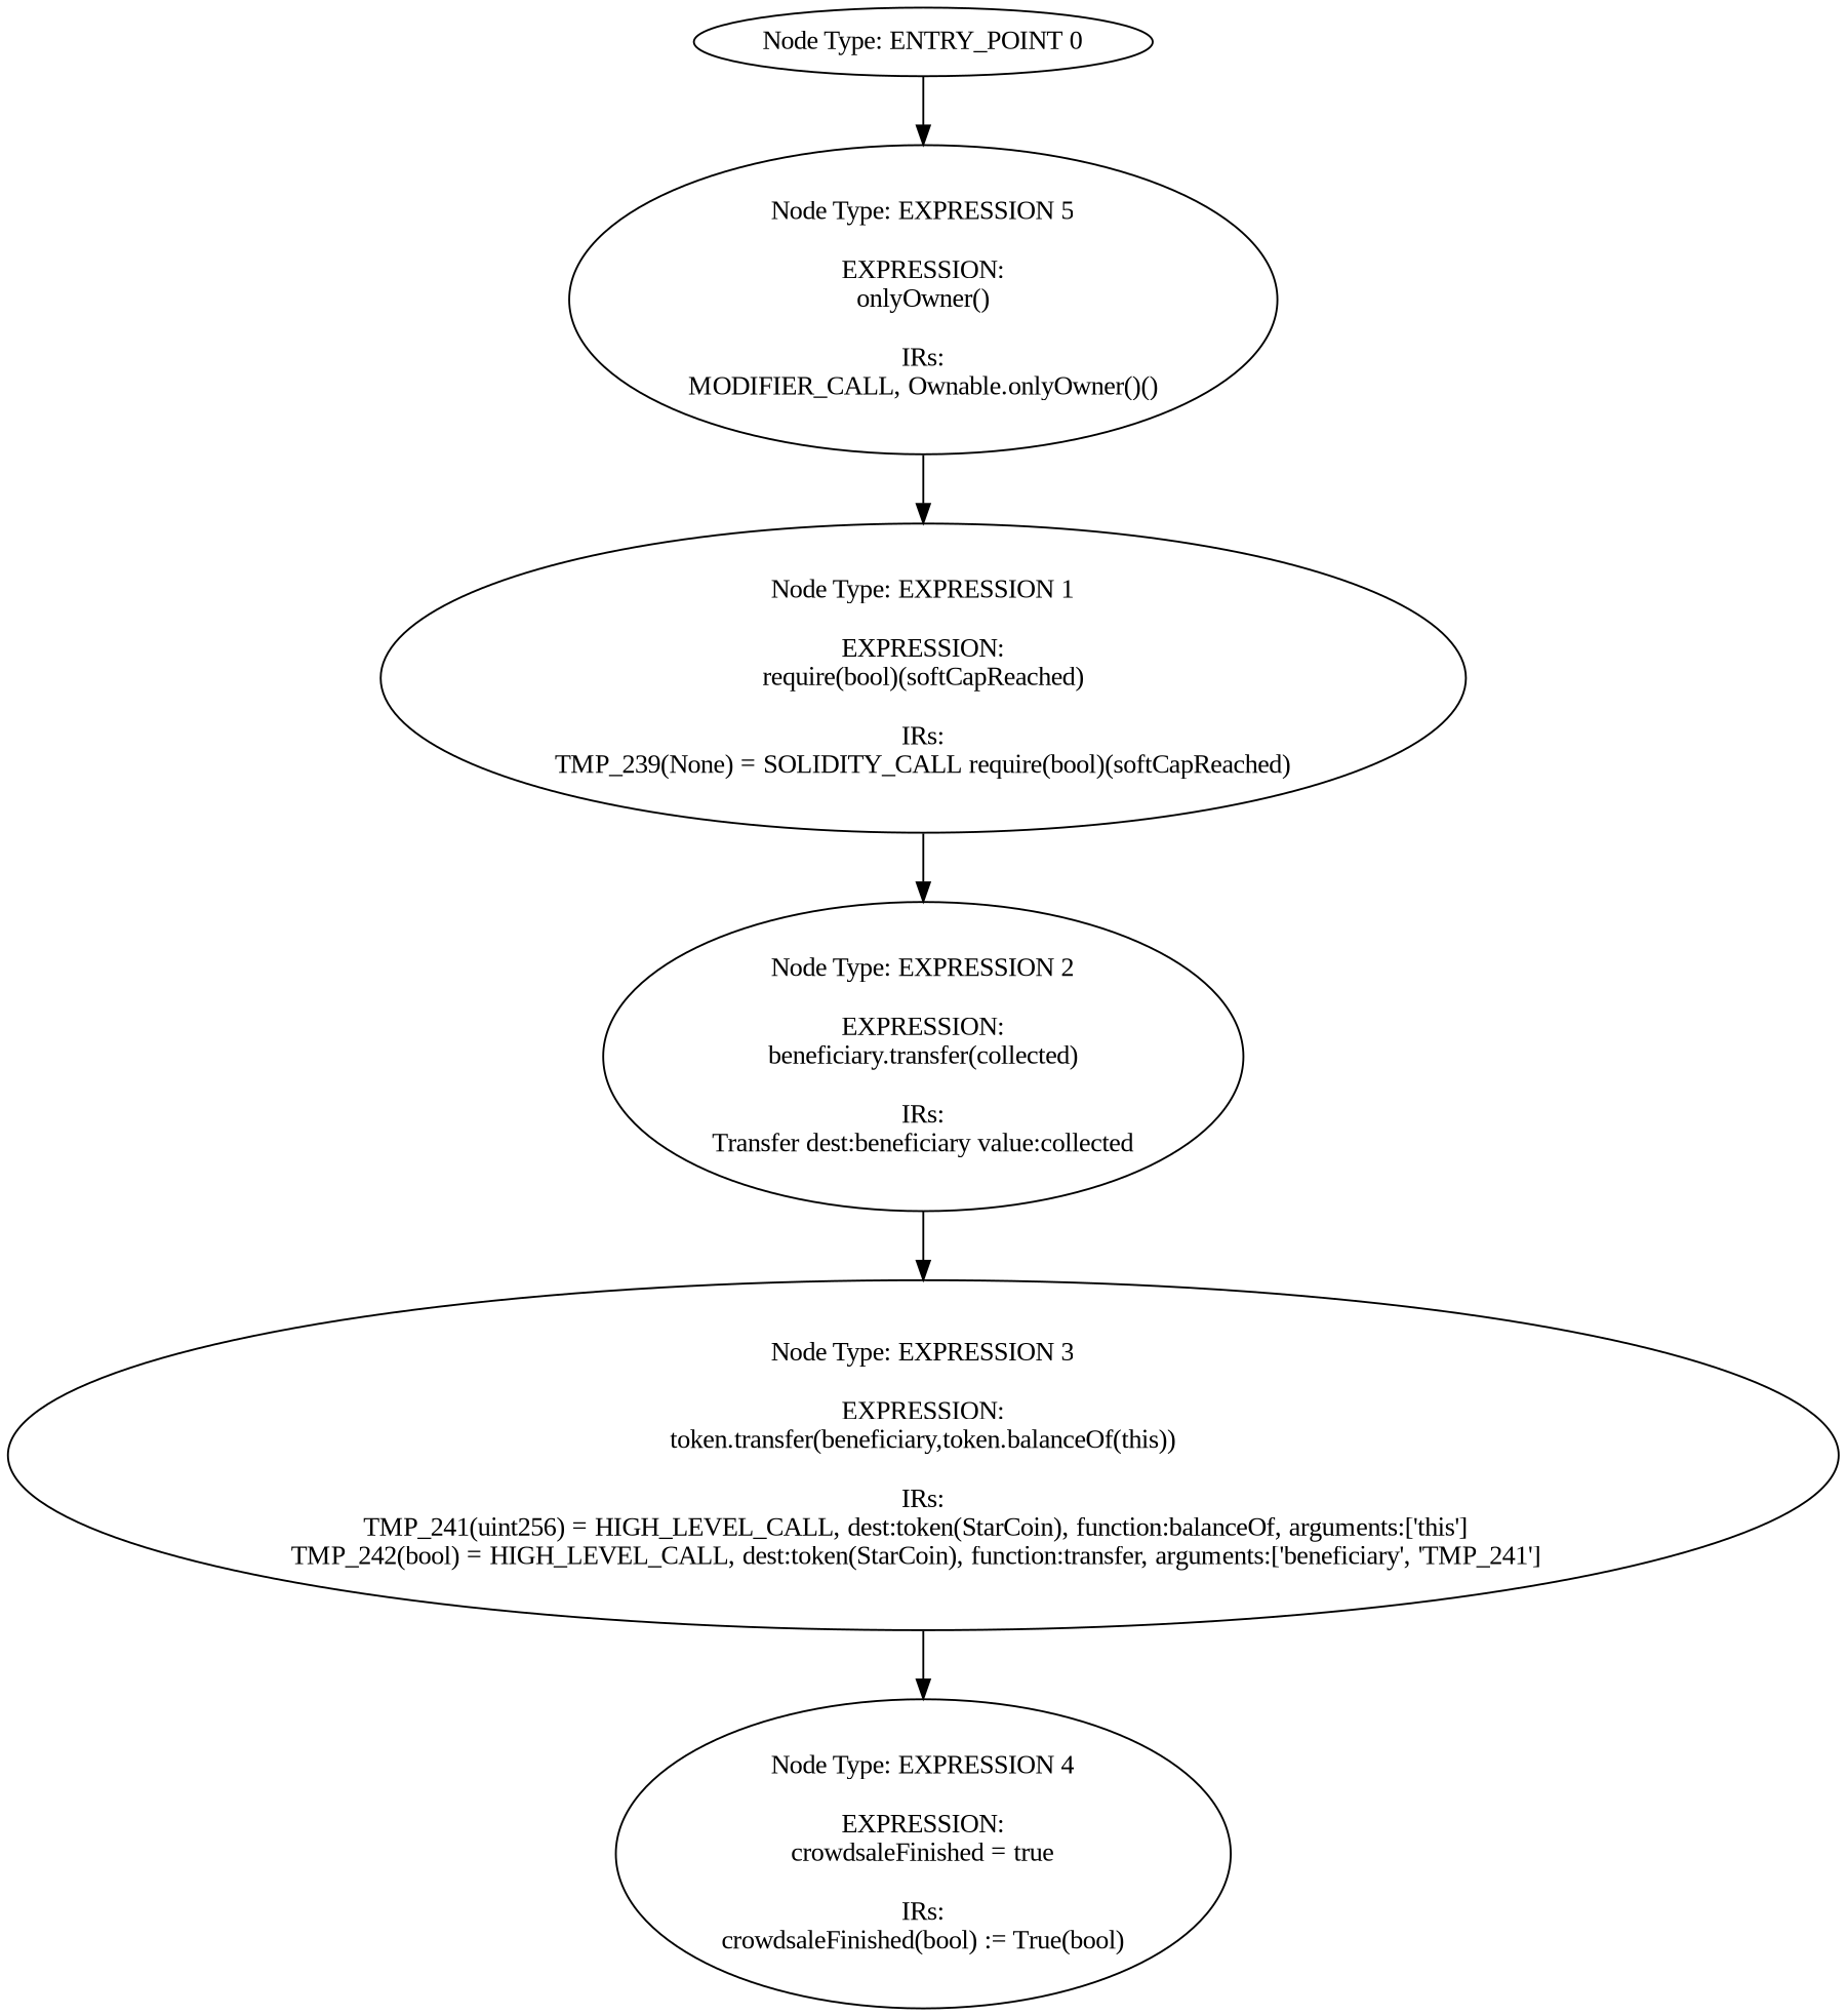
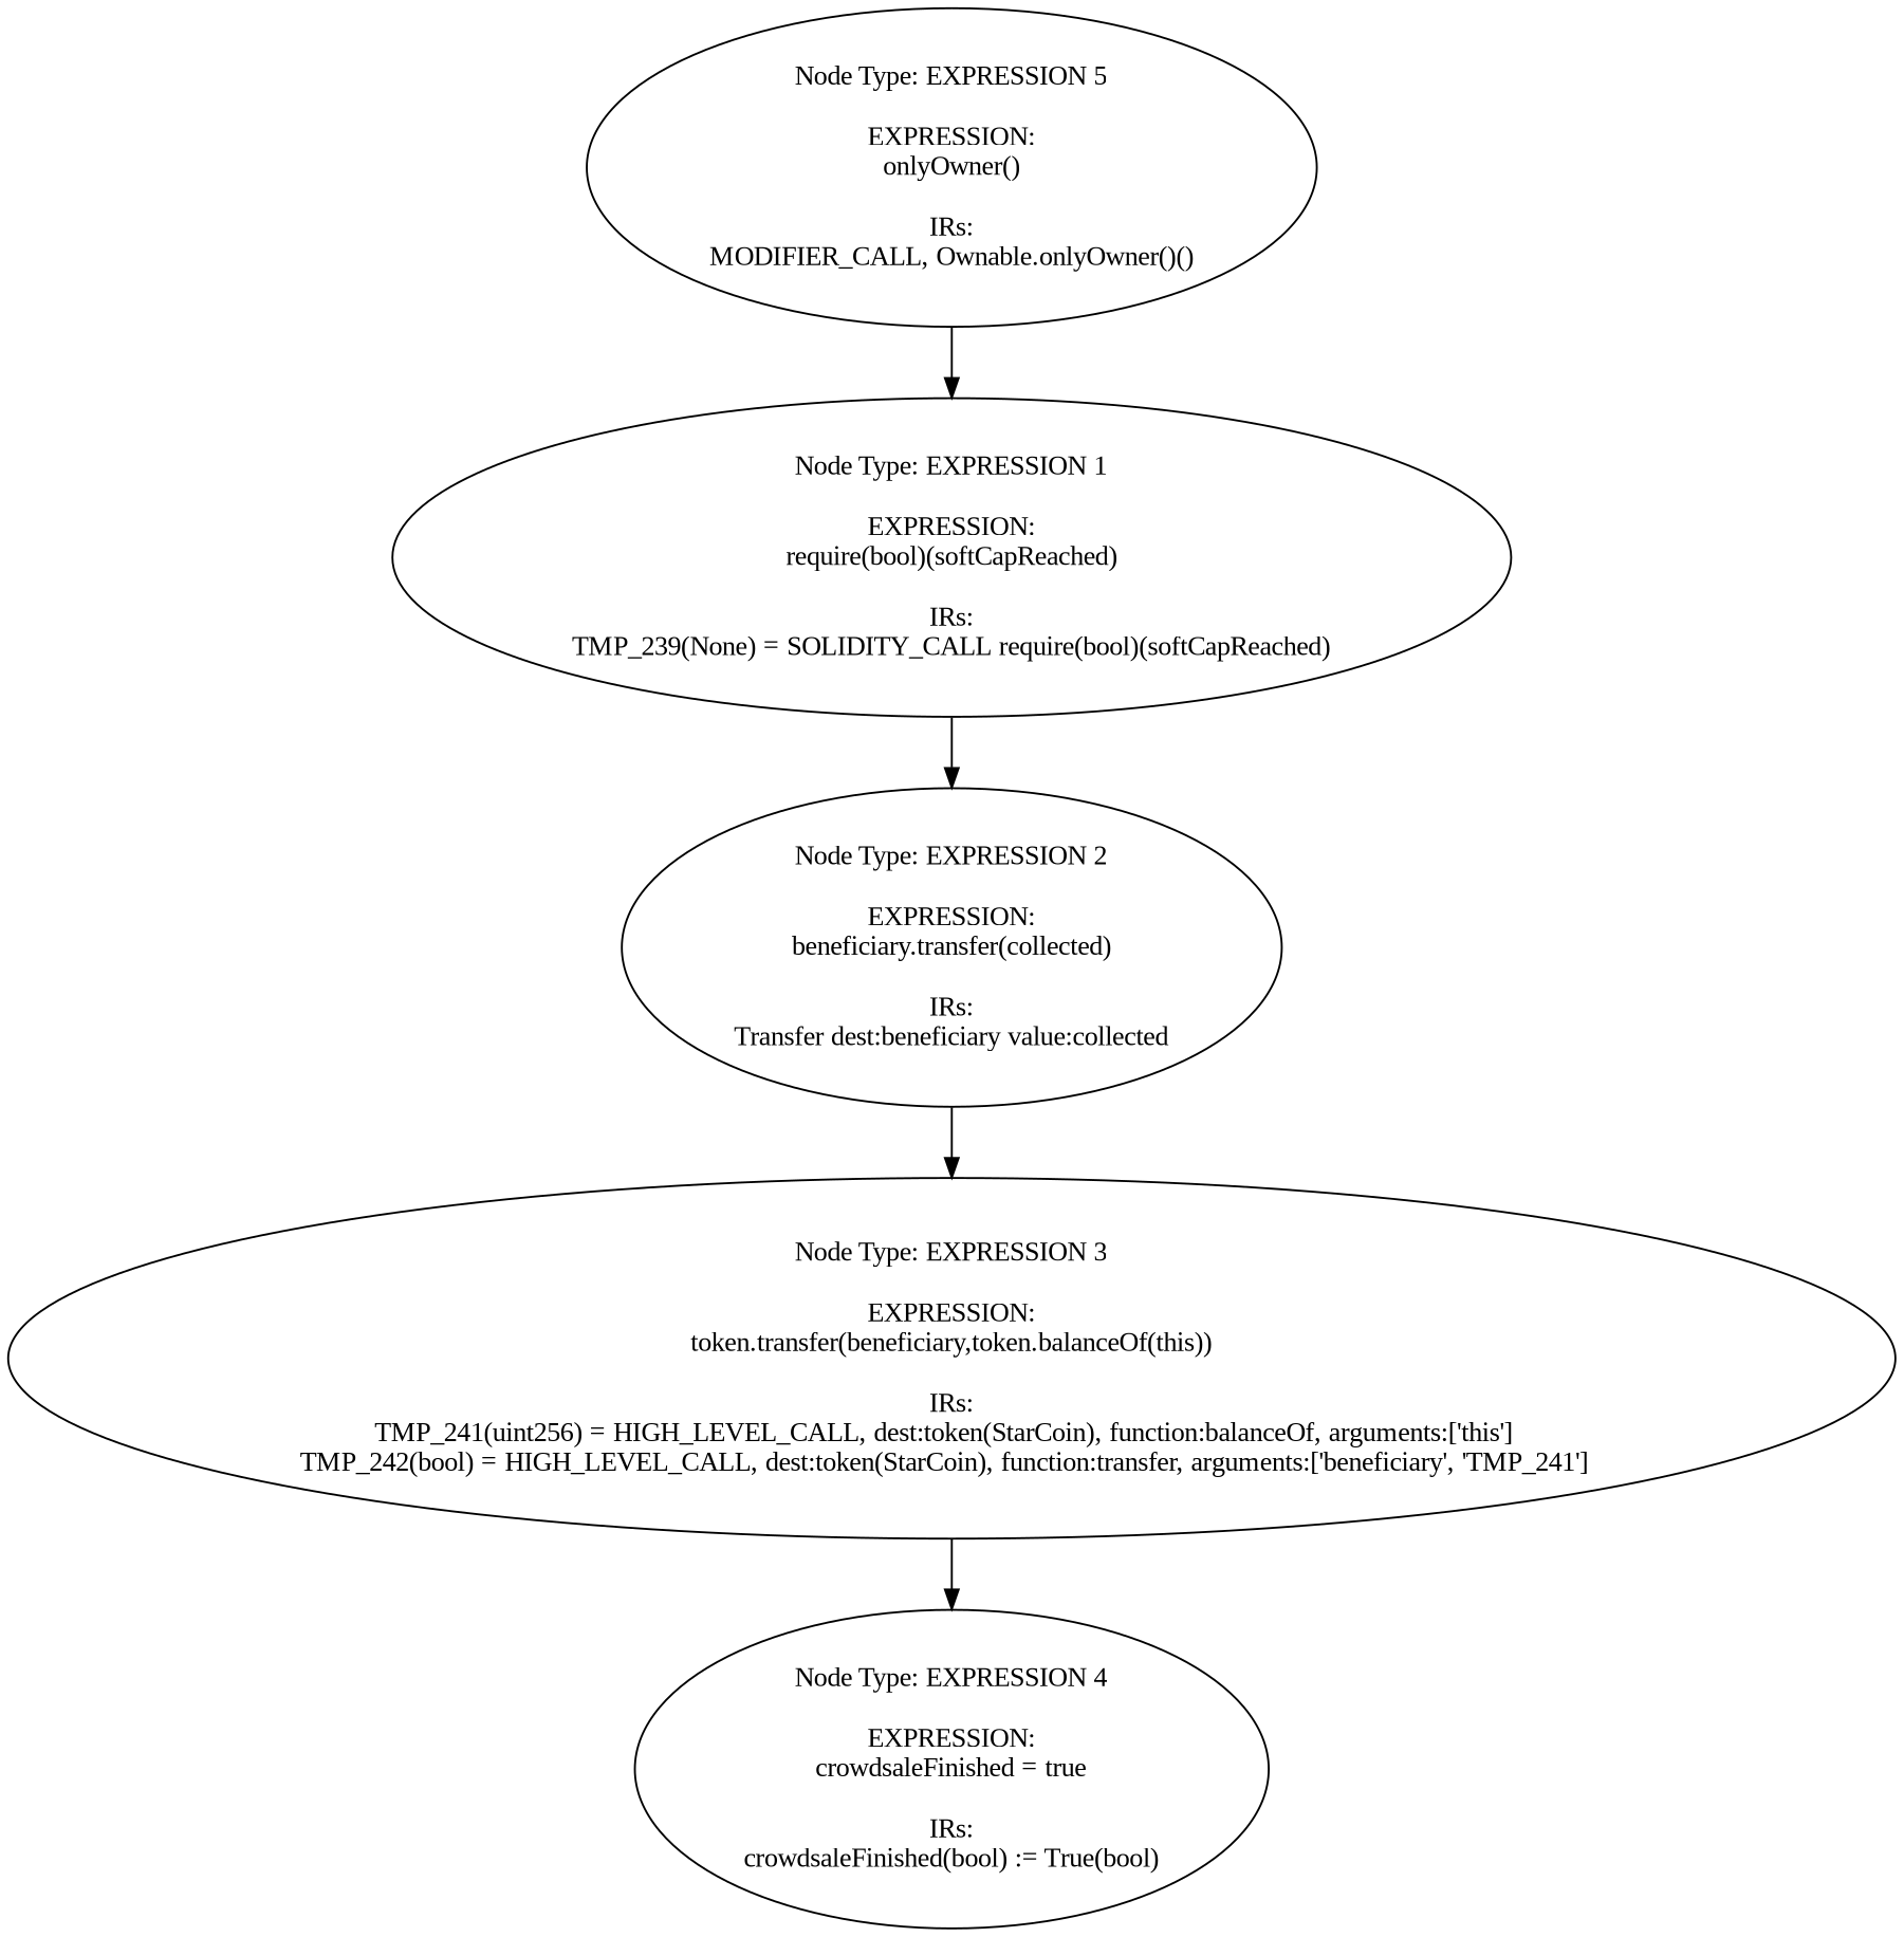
  digraph {
    fontname="Liberation Serif"
    node [fontname="Liberation Serif"]
    edge [fontname="Liberation Serif"]
-   n1 [label="Node Type: ENTRY_POINT 0\n"]
    n2 [label="Node Type: EXPRESSION 5\n\nEXPRESSION:\nonlyOwner()\n\nIRs:\nMODIFIER_CALL, Ownable.onlyOwner()()"]
    n3 [label="Node Type: EXPRESSION 1\n\nEXPRESSION:\nrequire(bool)(softCapReached)\n\nIRs:\nTMP_239(None) = SOLIDITY_CALL require(bool)(softCapReached)"]
    n4 [label="Node Type: EXPRESSION 2\n\nEXPRESSION:\nbeneficiary.transfer(collected)\n\nIRs:\nTransfer dest:beneficiary value:collected"]
    n5 [label="Node Type: EXPRESSION 3\n\nEXPRESSION:\ntoken.transfer(beneficiary,token.balanceOf(this))\n\nIRs:\nTMP_241(uint256) = HIGH_LEVEL_CALL, dest:token(StarCoin), function:balanceOf, arguments:['this']  \nTMP_242(bool) = HIGH_LEVEL_CALL, dest:token(StarCoin), function:transfer, arguments:['beneficiary', 'TMP_241']  "]
    n6 [label="Node Type: EXPRESSION 4\n\nEXPRESSION:\ncrowdsaleFinished = true\n\nIRs:\ncrowdsaleFinished(bool) := True(bool)"]
-   n1 -> n2
    n2 -> n3
    n3 -> n4
    n4 -> n5
    n5 -> n6
  }
